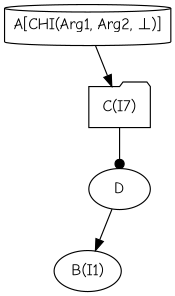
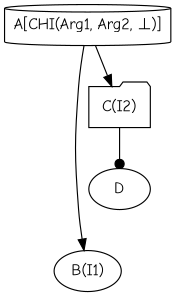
  digraph {
    fontname="Comic Neue"
    node [fontname="Comic Neue" shape=ellipse]
    edge [arrowhead=normal fontname="Comic Neue"]
    n1 [label="A[CHI(Arg1, Arg2, &perp;)]" shape=cylinder]
    n2 [label="B(I1)"]
-   n3 [label="C(I7)" shape=folder]
+   n3 [label="C(I2)" shape=folder]
    n4 [label=D]
-   n4 -> n2
+   n1 -> n2
    n1 -> n3
    n3 -> n4 [arrowhead=dot]
  }
